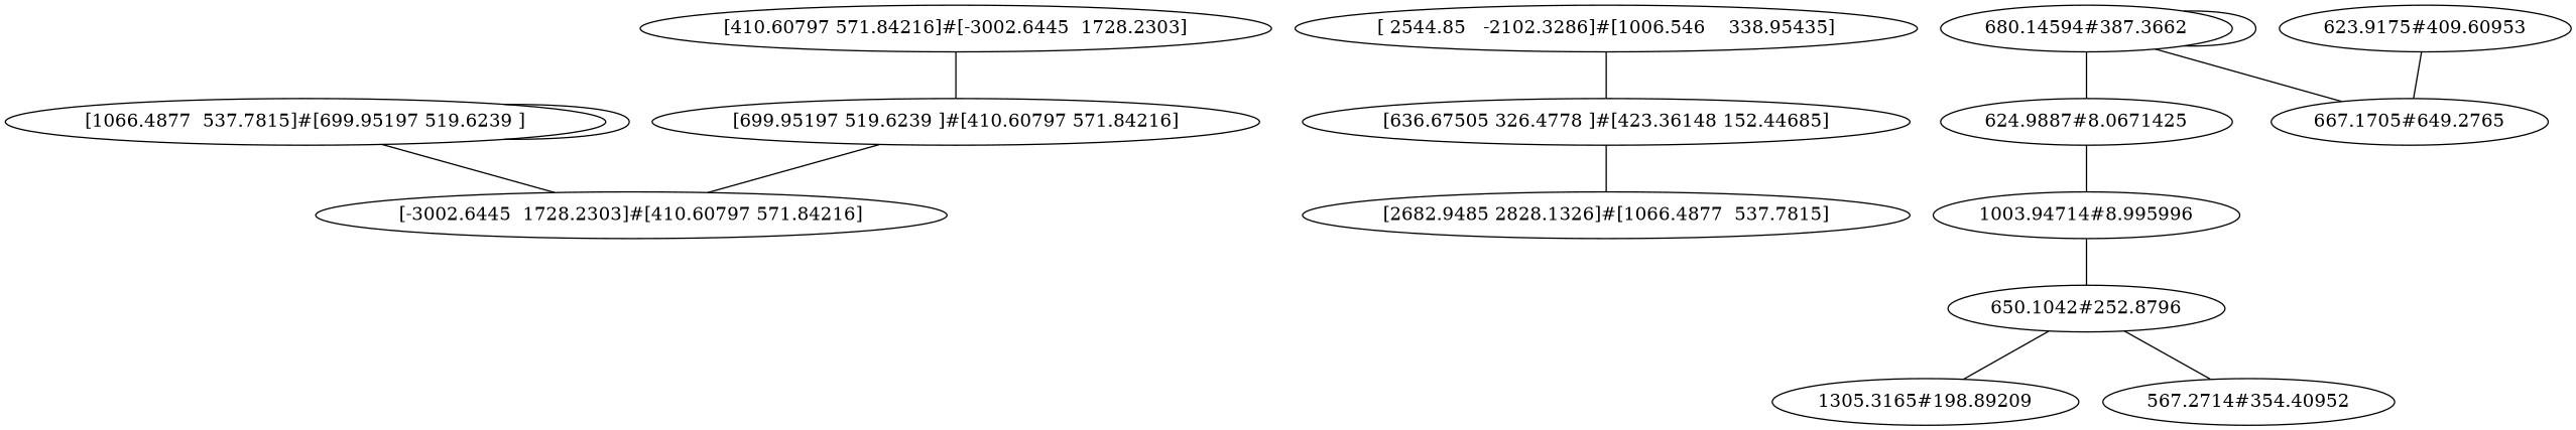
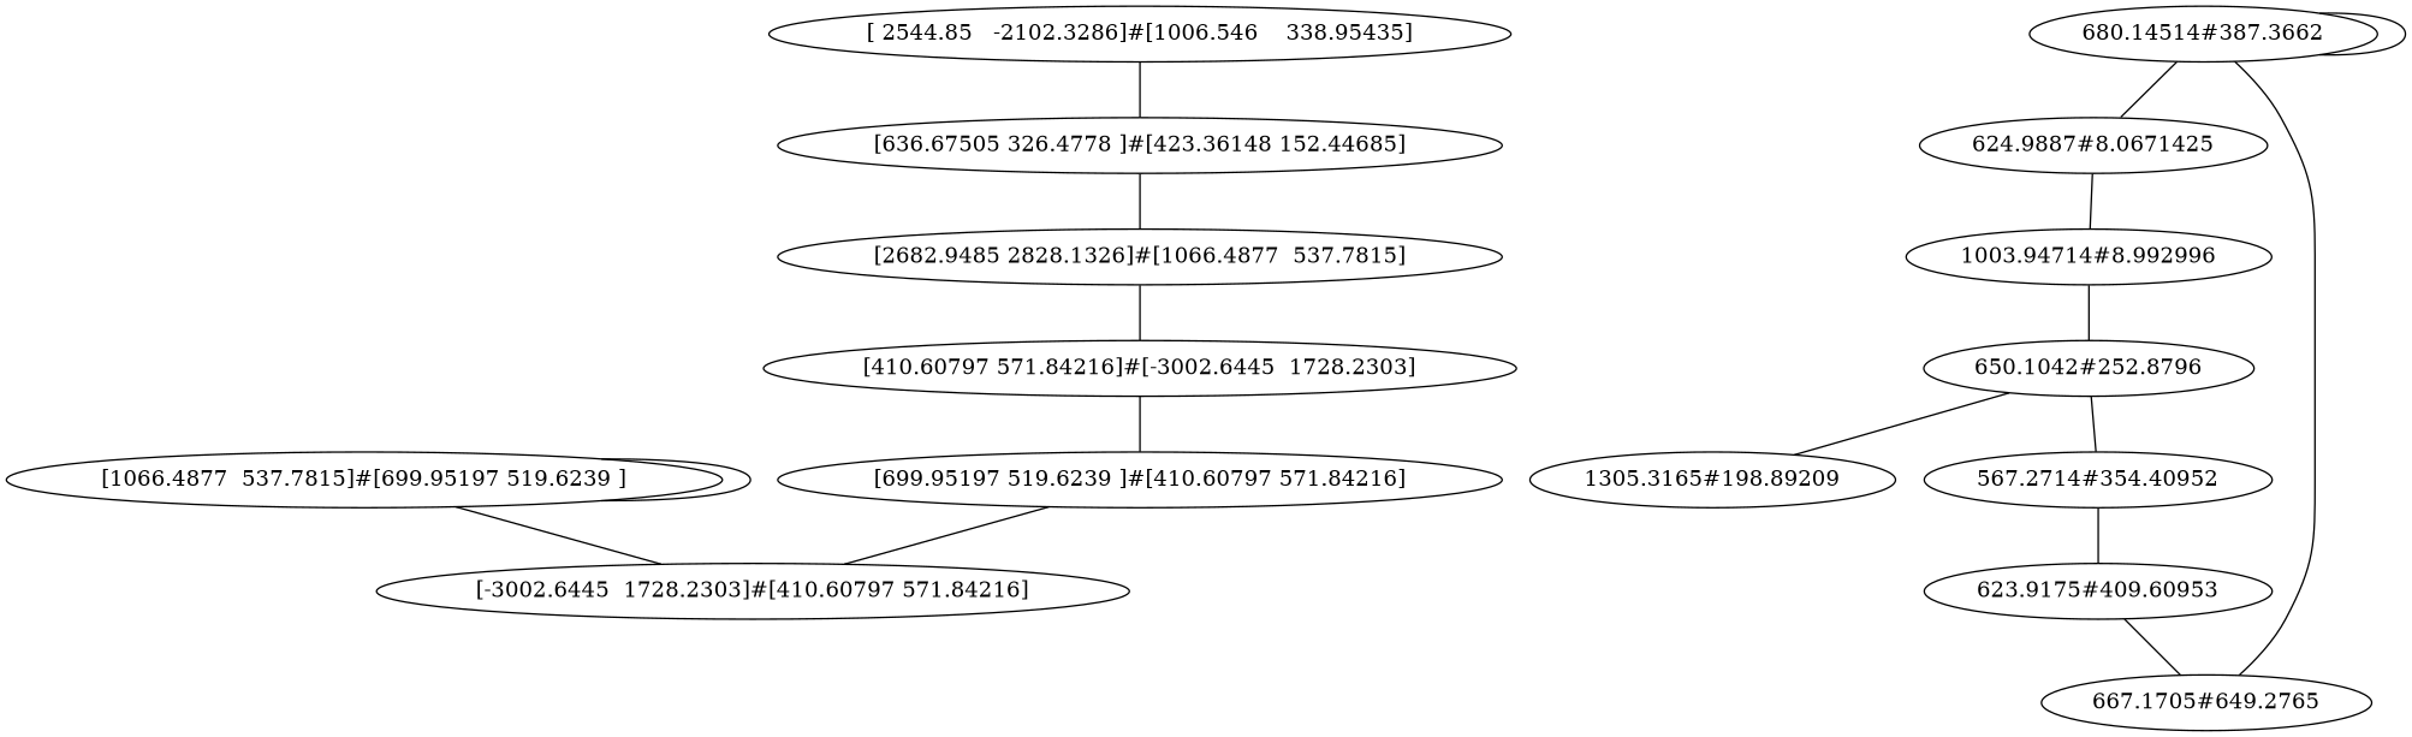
  graph {
    "[1066.4877  537.7815]#[699.95197 519.6239 ]"
    "[-3002.6445  1728.2303]#[410.60797 571.84216]"
    "[ 2544.85   -2102.3286]#[1006.546    338.95435]"
    "[636.67505 326.4778 ]#[423.36148 152.44685]"
    "[2682.9485 2828.1326]#[1066.4877  537.7815]"
    "[410.60797 571.84216]#[-3002.6445  1728.2303]"
    "[699.95197 519.6239 ]#[410.60797 571.84216]"
-   "680.14514#387.3662" [label="680.14594#387.3662"]
+   "680.14514#387.3662"
    n9 [label="624.9887#8.0671425"]
    "667.1705#649.2765"
-   "1003.94714#8.992996" [label="1003.94714#8.995996"]
+   "1003.94714#8.992996"
    "650.1042#252.8796"
    "1305.3165#198.89209"
    "567.2714#354.40952"
    "623.9175#409.60953"
    "[1066.4877  537.7815]#[699.95197 519.6239 ]" -- "[1066.4877  537.7815]#[699.95197 519.6239 ]"
    "[1066.4877  537.7815]#[699.95197 519.6239 ]" -- "[-3002.6445  1728.2303]#[410.60797 571.84216]"
    "[ 2544.85   -2102.3286]#[1006.546    338.95435]" -- "[636.67505 326.4778 ]#[423.36148 152.44685]"
    "[636.67505 326.4778 ]#[423.36148 152.44685]" -- "[2682.9485 2828.1326]#[1066.4877  537.7815]"
+   "[2682.9485 2828.1326]#[1066.4877  537.7815]" -- "[410.60797 571.84216]#[-3002.6445  1728.2303]"
    "[410.60797 571.84216]#[-3002.6445  1728.2303]" -- "[699.95197 519.6239 ]#[410.60797 571.84216]"
    "[699.95197 519.6239 ]#[410.60797 571.84216]" -- "[-3002.6445  1728.2303]#[410.60797 571.84216]"
    "680.14514#387.3662" -- "680.14514#387.3662"
    "680.14514#387.3662" -- n9
    "680.14514#387.3662" -- "667.1705#649.2765"
    n9 -- "1003.94714#8.992996"
    "1003.94714#8.992996" -- "650.1042#252.8796"
    "650.1042#252.8796" -- "1305.3165#198.89209"
    "650.1042#252.8796" -- "567.2714#354.40952"
+   "567.2714#354.40952" -- "623.9175#409.60953"
    "623.9175#409.60953" -- "667.1705#649.2765"
  }
